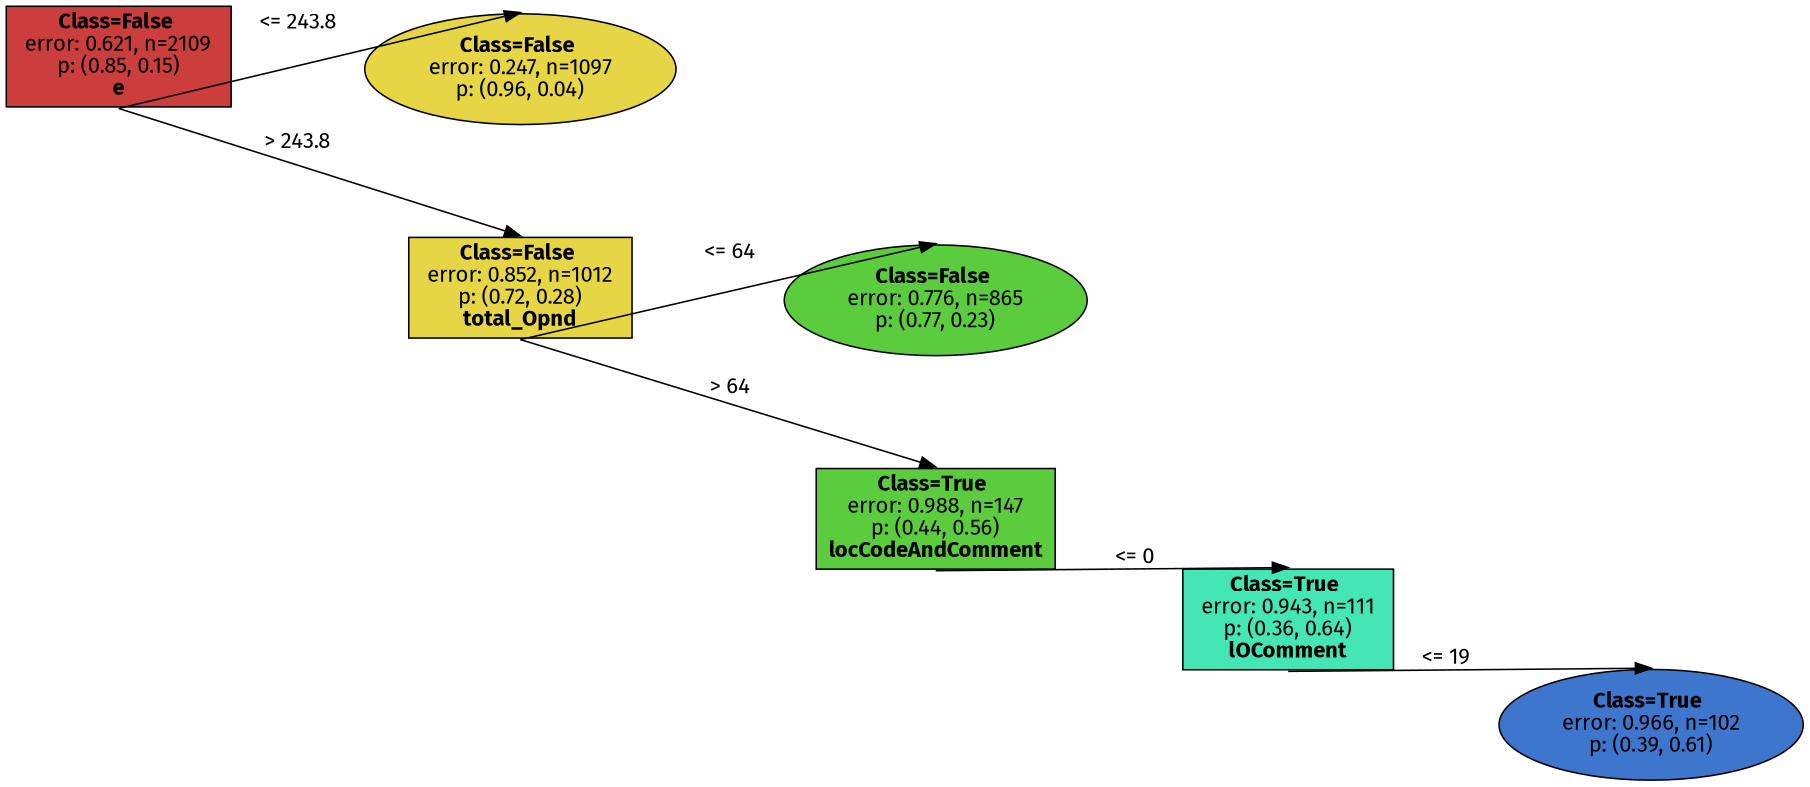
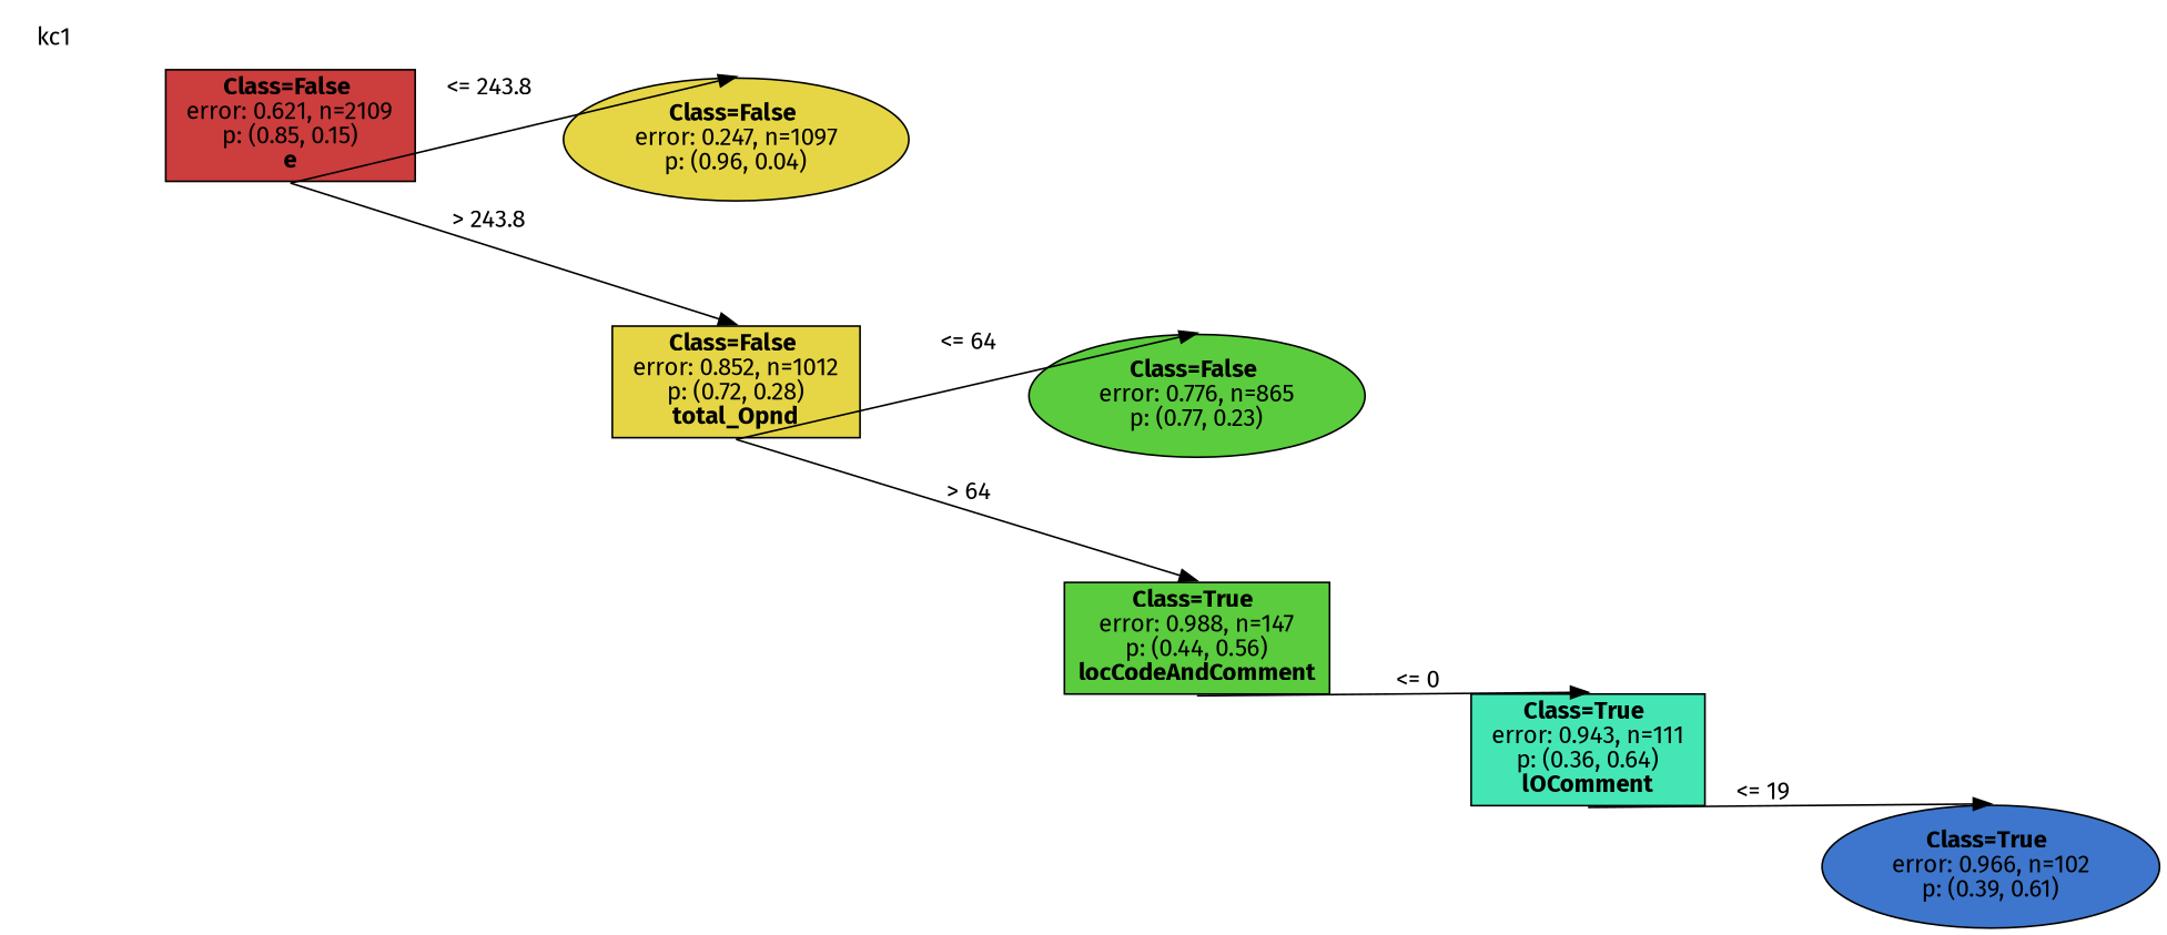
  digraph {
    nodesep=1
    ranksep=0.5
    splines=false
    rankdir=LR
    fontname="Fira Sans"
    node [color=black fillcolor="0.150 0.7 0.900" fontname="Fira Sans" shape=rect style=filled]
    edge [fontname="Fira Sans" headport=n tailport=s]
+   n1 [fillcolor=white label=kc1 shape=plaintext]
    n2 [fillcolor="0.000 0.7 0.800" label=<<b> Class=False </b> <br/> error: 0.621, n=2109 <br/> p: (0.85, 0.15) <br/><b>e</b>>]
    n3 [label=<<b> Class=False </b> <br/> error: 0.247, n=1097 <br/> p: (0.96, 0.04) > shape=oval]
    n4 [label=<<b> Class=False </b> <br/> error: 0.852, n=1012 <br/> p: (0.72, 0.28) <br/><b>total_Opnd</b>>]
    n5 [fillcolor="0.300 0.7 0.800" label=<<b> Class=False </b> <br/> error: 0.776, n=865 <br/> p: (0.77, 0.23) > shape=oval]
    n6 [fillcolor="0.300 0.7 0.800" label=<<b> Class=True </b> <br/> error: 0.988, n=147 <br/> p: (0.44, 0.56) <br/><b>locCodeAndComment</b>>]
    n7 [fillcolor="0.450 0.7 0.900" label=<<b> Class=True </b> <br/> error: 0.943, n=111 <br/> p: (0.36, 0.64) <br/><b>lOComment</b>>]
    n8 [fillcolor="0.600 0.7 0.800" label=<<b> Class=True </b> <br/> error: 0.966, n=102 <br/> p: (0.39, 0.61) > shape=oval]
+   n1 -> n2 [style=invis]
    n2 -> n3 [label="<= 243.8"]
    n2 -> n4 [label="> 243.8"]
    n4 -> n5 [label="<= 64"]
    n4 -> n6 [label="> 64"]
    n6 -> n7 [label="<= 0"]
    n7 -> n8 [label="<= 19"]
  }
